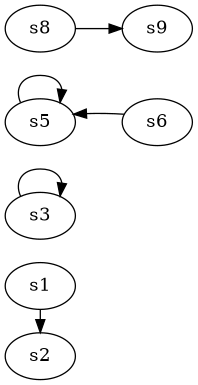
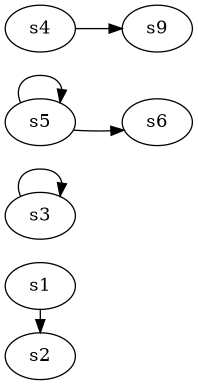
  digraph {
    rankdir=LR
    node [player=1]
    s1
    s2 [player=0]
    s3
    s5
    s6 [player=0]
    s9
-   s8 [player=0]
+   s8 [player=0 label=s4]
    s1 -> s2 [constraint="time == 7"]
    s3 -> s3 [constraint="time % 3 == 0"]
    s5 -> s5 [constraint="time % 2 == 0"]
-   s6 -> s5
+   s5 -> s6
    s8 -> s9
  }
